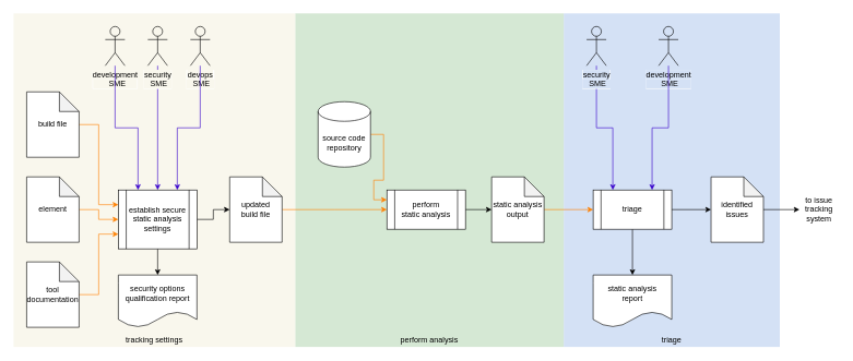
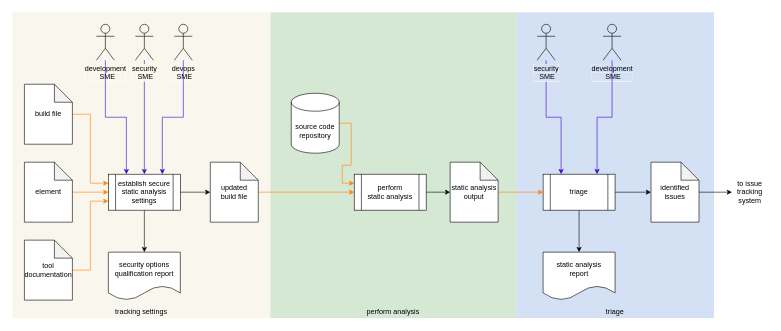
  <mxCell id="0" />
  <mxCell id="1" parent="0" />
  <mxCell id="2" value="" style="rounded=0;whiteSpace=wrap;html=1;strokeColor=none;fillColor=#D4E1F5;" parent="1" vertex="1"><mxGeometry x="860" y="20" width="330" height="510" as="geometry" /></mxCell>
  <mxCell id="3" value="" style="rounded=0;whiteSpace=wrap;html=1;strokeColor=none;fillColor=#D5E8D4;" parent="1" vertex="1"><mxGeometry x="450" y="20" width="410" height="510" as="geometry" /></mxCell>
  <mxCell id="4" value="" style="rounded=0;whiteSpace=wrap;html=1;fillColor=#f9f7ed;strokeColor=none;" parent="1" vertex="1"><mxGeometry x="20" y="20" width="430" height="510" as="geometry" /></mxCell>
  <mxCell id="5" value="security options qualification report" style="shape=document;whiteSpace=wrap;html=1;boundedLbl=1;" parent="1" vertex="1"><mxGeometry x="180" y="420" width="120" height="80" as="geometry" /></mxCell>
  <mxCell id="6" style="edgeStyle=orthogonalEdgeStyle;rounded=0;orthogonalLoop=1;jettySize=auto;html=1;entryX=0;entryY=0.5;entryDx=0;entryDy=0;entryPerimeter=0;" parent="1" source="7" target="14" edge="1"><mxGeometry relative="1" as="geometry" /></mxCell>
  <mxCell id="7" value="perform&lt;br&gt;static analysis" style="shape=process;whiteSpace=wrap;html=1;backgroundOutline=1;" parent="1" vertex="1"><mxGeometry x="590" y="290" width="120" height="60" as="geometry" /></mxCell>
  <mxCell id="8" value="" style="edgeStyle=orthogonalEdgeStyle;rounded=0;orthogonalLoop=1;jettySize=auto;html=1;entryX=0.5;entryY=0;entryDx=0;entryDy=0;fillColor=#6a00ff;strokeColor=#3700CC;" parent="1" source="9" target="21" edge="1"><mxGeometry x="0.647" relative="1" as="geometry"><mxPoint x="110" y="250" as="targetPoint" /><mxPoint as="offset" /></mxGeometry></mxCell>
  <mxCell id="9" value="&lt;span style=&quot;background-color: rgb(249 , 247 , 237)&quot;&gt;security&lt;br&gt;&amp;nbsp; &amp;nbsp;SME&amp;nbsp;&amp;nbsp;&lt;br&gt;&lt;/span&gt;" style="shape=umlActor;verticalLabelPosition=bottom;labelBackgroundColor=#ffffff;verticalAlign=top;html=1;outlineConnect=0;fillColor=none;" parent="1" vertex="1"><mxGeometry x="225" y="40" width="30" height="60" as="geometry" /></mxCell>
  <mxCell id="10" style="edgeStyle=orthogonalEdgeStyle;rounded=0;orthogonalLoop=1;jettySize=auto;html=1;entryX=0;entryY=0.25;entryDx=0;entryDy=0;fillColor=#fa6800;strokeColor=#FF8000;exitX=1;exitY=0.5;exitDx=0;exitDy=0;exitPerimeter=0;" parent="1" source="43" target="7" edge="1"><mxGeometry relative="1" as="geometry"><mxPoint x="515" y="320" as="targetPoint" /></mxGeometry></mxCell>
  <mxCell id="11" style="edgeStyle=orthogonalEdgeStyle;rounded=0;orthogonalLoop=1;jettySize=auto;html=1;strokeColor=#FF8000;" parent="1" source="12" edge="1"><mxGeometry relative="1" as="geometry"><mxPoint x="590" y="320" as="targetPoint" /></mxGeometry></mxCell>
  <mxCell id="12" value="updated&lt;br&gt;build file" style="shape=note;whiteSpace=wrap;html=1;backgroundOutline=1;darkOpacity=0.05;" parent="1" vertex="1"><mxGeometry x="350" y="270" width="80" height="100" as="geometry" /></mxCell>
  <mxCell id="13" style="edgeStyle=orthogonalEdgeStyle;rounded=0;orthogonalLoop=1;jettySize=auto;html=1;entryX=0;entryY=0.5;entryDx=0;entryDy=0;fillColor=#fa6800;strokeColor=#FF8000;" parent="1" source="14" target="19" edge="1"><mxGeometry relative="1" as="geometry" /></mxCell>
  <mxCell id="14" value="static analysis output" style="shape=note;whiteSpace=wrap;html=1;backgroundOutline=1;darkOpacity=0.05;" parent="1" vertex="1"><mxGeometry x="750" y="270" width="80" height="100" as="geometry" /></mxCell>
  <mxCell id="15" style="edgeStyle=orthogonalEdgeStyle;rounded=0;orthogonalLoop=1;jettySize=auto;html=1;entryX=0;entryY=0.5;entryDx=0;entryDy=0;entryPerimeter=0;" parent="1" source="19" target="32" edge="1"><mxGeometry relative="1" as="geometry"><mxPoint x="1225" y="323" as="targetPoint" /></mxGeometry></mxCell>
  <mxCell id="16" style="edgeStyle=orthogonalEdgeStyle;rounded=0;orthogonalLoop=1;jettySize=auto;html=1;entryX=0.5;entryY=0;entryDx=0;entryDy=0;exitX=0.5;exitY=1;exitDx=0;exitDy=0;" parent="1" source="21" target="5" edge="1"><mxGeometry relative="1" as="geometry" /></mxCell>
  <mxCell id="17" style="edgeStyle=orthogonalEdgeStyle;rounded=0;orthogonalLoop=1;jettySize=auto;html=1;entryX=0.5;entryY=0;entryDx=0;entryDy=0;" parent="1" source="19" target="28" edge="1"><mxGeometry relative="1" as="geometry" /></mxCell>
  <mxCell id="18" style="edgeStyle=orthogonalEdgeStyle;rounded=0;orthogonalLoop=1;jettySize=auto;html=1;exitX=1;exitY=0.5;exitDx=0;exitDy=0;entryX=0;entryY=0.5;entryDx=0;entryDy=0;exitPerimeter=0;" parent="1" source="32" target="31" edge="1"><mxGeometry relative="1" as="geometry"><mxPoint x="1400" y="465" as="targetPoint" /></mxGeometry></mxCell>
  <mxCell id="19" value="triage" style="shape=process;whiteSpace=wrap;html=1;backgroundOutline=1;" parent="1" vertex="1"><mxGeometry x="905" y="290" width="120" height="60" as="geometry" /></mxCell>
  <mxCell id="20" style="edgeStyle=orthogonalEdgeStyle;rounded=0;orthogonalLoop=1;jettySize=auto;html=1;entryX=0;entryY=0.5;entryDx=0;entryDy=0;entryPerimeter=0;" parent="1" source="21" target="12" edge="1"><mxGeometry relative="1" as="geometry" /></mxCell>
- <mxCell id="21" value="establish secure static analysis settings" style="shape=process;whiteSpace=wrap;html=1;backgroundOutline=1;" parent="1" vertex="1"><mxGeometry x="180" y="290" width="120" height="90" as="geometry" /></mxCell>
+ <mxCell id="21" value="establish secure static analysis settings" style="shape=process;whiteSpace=wrap;html=1;backgroundOutline=1;" parent="1" vertex="1"><mxGeometry x="180" y="290" width="120" height="60" as="geometry" /></mxCell>
  <mxCell id="22" value="tracking settings" style="text;html=1;strokeColor=none;fillColor=none;align=center;verticalAlign=middle;whiteSpace=wrap;rounded=0;" parent="1" vertex="1"><mxGeometry x="20" y="510" width="430" height="20" as="geometry" /></mxCell>
  <mxCell id="23" value="perform analysis" style="text;html=1;strokeColor=none;fillColor=none;align=center;verticalAlign=middle;whiteSpace=wrap;rounded=0;" parent="1" vertex="1"><mxGeometry x="450" y="510" width="410" height="20" as="geometry" /></mxCell>
  <mxCell id="24" style="edgeStyle=orthogonalEdgeStyle;rounded=0;orthogonalLoop=1;jettySize=auto;html=1;entryX=0;entryY=0.5;entryDx=0;entryDy=0;fillColor=#fa6800;strokeColor=#FF8000;" parent="1" source="25" target="21" edge="1"><mxGeometry relative="1" as="geometry" /></mxCell>
  <mxCell id="25" value="element" style="shape=note;whiteSpace=wrap;html=1;backgroundOutline=1;darkOpacity=0.05;" parent="1" vertex="1"><mxGeometry x="40" y="270" width="80" height="100" as="geometry" /></mxCell>
  <mxCell id="26" style="edgeStyle=orthogonalEdgeStyle;rounded=0;orthogonalLoop=1;jettySize=auto;html=1;fillColor=#6a00ff;strokeColor=#3700CC;entryX=0.25;entryY=0;entryDx=0;entryDy=0;" parent="1" source="27" target="19" edge="1"><mxGeometry relative="1" as="geometry" /></mxCell>
  <mxCell id="27" value="&lt;span style=&quot;background-color: rgb(212 , 225 , 245)&quot;&gt;security&lt;br&gt;&amp;nbsp; &amp;nbsp;SME&amp;nbsp;&amp;nbsp;&lt;/span&gt;" style="shape=umlActor;verticalLabelPosition=bottom;labelBackgroundColor=#ffffff;verticalAlign=top;html=1;outlineConnect=0;fillColor=none;" parent="1" vertex="1"><mxGeometry x="895" y="40" width="30" height="60" as="geometry" /></mxCell>
  <mxCell id="28" value="static analysis&lt;br&gt;report" style="shape=document;whiteSpace=wrap;html=1;boundedLbl=1;" parent="1" vertex="1"><mxGeometry x="905" y="420" width="120" height="80" as="geometry" /></mxCell>
  <mxCell id="29" style="edgeStyle=orthogonalEdgeStyle;rounded=0;orthogonalLoop=1;jettySize=auto;html=1;entryX=0;entryY=0.5;entryDx=0;entryDy=0;entryPerimeter=0;" parent="1" edge="1"><mxGeometry relative="1" as="geometry"><mxPoint x="655" y="320" as="targetPoint" /></mxGeometry></mxCell>
  <mxCell id="30" value="triage" style="text;html=1;strokeColor=none;fillColor=none;align=center;verticalAlign=middle;whiteSpace=wrap;rounded=0;" parent="1" vertex="1"><mxGeometry x="860" y="510" width="330" height="20" as="geometry" /></mxCell>
  <mxCell id="31" value="to issue tracking system" style="text;html=1;strokeColor=none;fillColor=none;align=center;verticalAlign=middle;whiteSpace=wrap;rounded=0;" parent="1" vertex="1"><mxGeometry x="1220" y="300" width="60" height="40" as="geometry" /></mxCell>
  <mxCell id="32" value="identified issues" style="shape=note;whiteSpace=wrap;html=1;backgroundOutline=1;darkOpacity=0.05;" parent="1" vertex="1"><mxGeometry x="1085" y="270" width="80" height="100" as="geometry" /></mxCell>
  <mxCell id="33" style="edgeStyle=orthogonalEdgeStyle;rounded=0;orthogonalLoop=1;jettySize=auto;html=1;entryX=0;entryY=0.75;entryDx=0;entryDy=0;fillColor=#fa6800;strokeColor=#FF8000;" parent="1" source="34" target="21" edge="1"><mxGeometry relative="1" as="geometry"><mxPoint x="190" y="330" as="targetPoint" /></mxGeometry></mxCell>
  <mxCell id="34" value="tool documentation" style="shape=note;whiteSpace=wrap;html=1;backgroundOutline=1;darkOpacity=0.05;" parent="1" vertex="1"><mxGeometry x="40" y="400" width="80" height="100" as="geometry" /></mxCell>
  <mxCell id="35" style="edgeStyle=orthogonalEdgeStyle;rounded=0;orthogonalLoop=1;jettySize=auto;html=1;entryX=0;entryY=0.25;entryDx=0;entryDy=0;fillColor=#fa6800;strokeColor=#FF8000;" parent="1" source="36" target="21" edge="1"><mxGeometry relative="1" as="geometry"><mxPoint x="180" y="175" as="targetPoint" /></mxGeometry></mxCell>
  <mxCell id="36" value="build file" style="shape=note;whiteSpace=wrap;html=1;backgroundOutline=1;darkOpacity=0.05;" parent="1" vertex="1"><mxGeometry x="40" y="140" width="80" height="100" as="geometry" /></mxCell>
  <mxCell id="37" value="&lt;span style=&quot;background-color: rgb(249 , 247 , 237)&quot;&gt;development&lt;br&gt;&amp;nbsp; &amp;nbsp; &amp;nbsp; &amp;nbsp;SME&amp;nbsp; &amp;nbsp; &amp;nbsp;&lt;br&gt;&lt;/span&gt;" style="shape=umlActor;verticalLabelPosition=bottom;labelBackgroundColor=#ffffff;verticalAlign=top;html=1;outlineConnect=0;fillColor=none;" parent="1" vertex="1"><mxGeometry x="160" y="40" width="30" height="60" as="geometry" /></mxCell>
  <mxCell id="38" value="" style="edgeStyle=orthogonalEdgeStyle;rounded=0;orthogonalLoop=1;jettySize=auto;html=1;entryX=0.25;entryY=0;entryDx=0;entryDy=0;fillColor=#6a00ff;strokeColor=#3700CC;" parent="1" source="37" target="21" edge="1"><mxGeometry x="0.647" relative="1" as="geometry"><mxPoint x="250" y="300" as="targetPoint" /><mxPoint as="offset" /></mxGeometry></mxCell>
  <mxCell id="39" value="&lt;span style=&quot;background-color: rgb(249 , 247 , 237)&quot;&gt;devops&lt;br&gt;&amp;nbsp; &amp;nbsp;SME&amp;nbsp;&amp;nbsp;&lt;br&gt;&lt;/span&gt;" style="shape=umlActor;verticalLabelPosition=bottom;labelBackgroundColor=#ffffff;verticalAlign=top;html=1;outlineConnect=0;fillColor=none;" parent="1" vertex="1"><mxGeometry x="290" y="40" width="30" height="60" as="geometry" /></mxCell>
  <mxCell id="40" value="" style="edgeStyle=orthogonalEdgeStyle;rounded=0;orthogonalLoop=1;jettySize=auto;html=1;entryX=0.75;entryY=0;entryDx=0;entryDy=0;fillColor=#6a00ff;strokeColor=#3700CC;" parent="1" source="39" target="21" edge="1"><mxGeometry x="0.647" relative="1" as="geometry"><mxPoint x="295" y="290" as="targetPoint" /><mxPoint as="offset" /></mxGeometry></mxCell>
  <mxCell id="41" value="&lt;span style=&quot;background-color: rgb(212 , 225 , 245)&quot;&gt;development&lt;br&gt;&amp;nbsp; &amp;nbsp; &amp;nbsp; &amp;nbsp;SME&amp;nbsp; &amp;nbsp; &amp;nbsp;&amp;nbsp;&lt;/span&gt;" style="shape=umlActor;verticalLabelPosition=bottom;labelBackgroundColor=#ffffff;verticalAlign=top;html=1;outlineConnect=0;fillColor=none;" parent="1" vertex="1"><mxGeometry x="1005" y="40" width="30" height="60" as="geometry" /></mxCell>
  <mxCell id="42" style="edgeStyle=orthogonalEdgeStyle;rounded=0;orthogonalLoop=1;jettySize=auto;html=1;fillColor=#6a00ff;strokeColor=#3700CC;entryX=0.75;entryY=0;entryDx=0;entryDy=0;" parent="1" source="41" target="19" edge="1"><mxGeometry relative="1" as="geometry"><mxPoint x="1040" y="290" as="targetPoint" /></mxGeometry></mxCell>
  <mxCell id="43" value="source code repository" style="shape=cylinder3;whiteSpace=wrap;html=1;boundedLbl=1;backgroundOutline=1;size=15;" parent="1" vertex="1"><mxGeometry x="485" y="155" width="80" height="100" as="geometry" /></mxCell>
